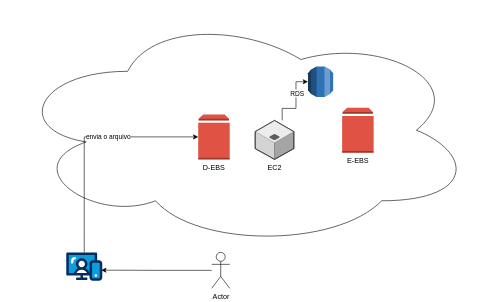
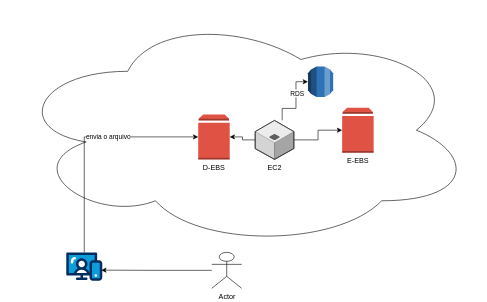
  <mxCell id="0" />
  <mxCell id="1" parent="0" />
  <mxCell id="2" value="" style="ellipse;shape=cloud;whiteSpace=wrap;html=1;" vertex="1" parent="1"><mxGeometry x="20" y="20" width="770" height="392.5" as="geometry" /></mxCell>
  <mxCell id="3" value="D-EBS" style="outlineConnect=0;dashed=0;verticalLabelPosition=bottom;verticalAlign=top;align=center;html=1;shape=mxgraph.aws3.volume;fillColor=#E05243;gradientColor=none;" vertex="1" parent="1"><mxGeometry x="330" y="190" width="52.5" height="75" as="geometry" /></mxCell>
  <mxCell id="4" value="" style="edgeStyle=orthogonalEdgeStyle;rounded=0;orthogonalLoop=1;jettySize=auto;html=1;entryX=0.972;entryY=0.627;entryDx=0;entryDy=0;entryPerimeter=0;" edge="1" parent="1" source="5" target="6"><mxGeometry relative="1" as="geometry" /></mxCell>
- <mxCell id="5" value="Actor" style="shape=umlActor;verticalLabelPosition=bottom;verticalAlign=top;html=1;outlineConnect=0;" vertex="1" parent="1"><mxGeometry x="352.5" y="420" width="30" height="60" as="geometry" /></mxCell>
+ <mxCell id="5" value="Actor" style="shape=umlActor;verticalLabelPosition=bottom;verticalAlign=top;html=1;outlineConnect=0;" vertex="1" parent="1"><mxGeometry x="352.5" y="420" width="50" height="60" as="geometry" /></mxCell>
  <mxCell id="6" value="" style="verticalLabelPosition=bottom;aspect=fixed;html=1;shape=mxgraph.salesforce.web;fillColorStyles=fillColor2,fillColor3,fillColor4;fillColor2=#032d60;fillColor3=#0d9dda;fillColor4=#ffffff;fillColor=none;strokeColor=none;" vertex="1" parent="1"><mxGeometry x="110" y="420" width="60" height="47.4" as="geometry" /></mxCell>
  <mxCell id="7" style="edgeStyle=orthogonalEdgeStyle;rounded=0;orthogonalLoop=1;jettySize=auto;html=1;entryX=0;entryY=0.5;entryDx=0;entryDy=0;entryPerimeter=0;" edge="1" parent="1" source="6" target="3"><mxGeometry relative="1" as="geometry"><Array as="points"><mxPoint x="140" y="228" /></Array></mxGeometry></mxCell>
  <mxCell id="8" value="envia o arquivo" style="edgeLabel;html=1;align=center;verticalAlign=middle;resizable=0;points=[];" vertex="1" connectable="0" parent="7"><mxGeometry x="0.095" y="1" relative="1" as="geometry"><mxPoint x="22" as="offset" /></mxGeometry></mxCell>
+ <mxCell id="9" style="edgeStyle=orthogonalEdgeStyle;rounded=0;orthogonalLoop=1;jettySize=auto;html=1;" edge="1" parent="1" source="10" target="12"><mxGeometry relative="1" as="geometry" /></mxCell>
  <mxCell id="10" value="EC2" style="verticalLabelPosition=bottom;html=1;verticalAlign=top;strokeWidth=1;align=center;outlineConnect=0;dashed=0;outlineConnect=0;shape=mxgraph.aws3d.application_server;fillColor=#ECECEC;strokeColor=#5E5E5E;aspect=fixed;strokeColor2=#292929;" vertex="1" parent="1"><mxGeometry x="425" y="200" width="64.48" height="65" as="geometry" /></mxCell>
+ <mxCell id="11" style="edgeStyle=orthogonalEdgeStyle;rounded=0;orthogonalLoop=1;jettySize=auto;html=1;entryX=1;entryY=0.5;entryDx=0;entryDy=0;entryPerimeter=0;" edge="1" parent="1" source="10" target="3"><mxGeometry relative="1" as="geometry" /></mxCell>
  <mxCell id="12" value="E-EBS" style="outlineConnect=0;dashed=0;verticalLabelPosition=bottom;verticalAlign=top;align=center;html=1;shape=mxgraph.aws3.volume;fillColor=#E05243;gradientColor=none;" vertex="1" parent="1"><mxGeometry x="570" y="178.75" width="52.5" height="75" as="geometry" /></mxCell>
  <mxCell id="13" value="" style="outlineConnect=0;dashed=0;verticalLabelPosition=bottom;verticalAlign=top;align=center;html=1;shape=mxgraph.aws3.rds;fillColor=#2E73B8;gradientColor=none;" vertex="1" parent="1"><mxGeometry x="513" y="110" width="42" height="51" as="geometry" /></mxCell>
  <mxCell id="14" style="edgeStyle=orthogonalEdgeStyle;rounded=0;orthogonalLoop=1;jettySize=auto;html=1;entryX=0;entryY=0.5;entryDx=0;entryDy=0;entryPerimeter=0;" edge="1" parent="1" source="10" target="13"><mxGeometry relative="1" as="geometry"><Array as="points"><mxPoint x="470" y="180" /><mxPoint x="493" y="180" /><mxPoint x="493" y="136" /></Array></mxGeometry></mxCell>
  <mxCell id="15" value="RDS" style="edgeLabel;html=1;align=center;verticalAlign=middle;resizable=0;points=[];" vertex="1" connectable="0" parent="14"><mxGeometry x="0.278" y="-1" relative="1" as="geometry"><mxPoint as="offset" /></mxGeometry></mxCell>
